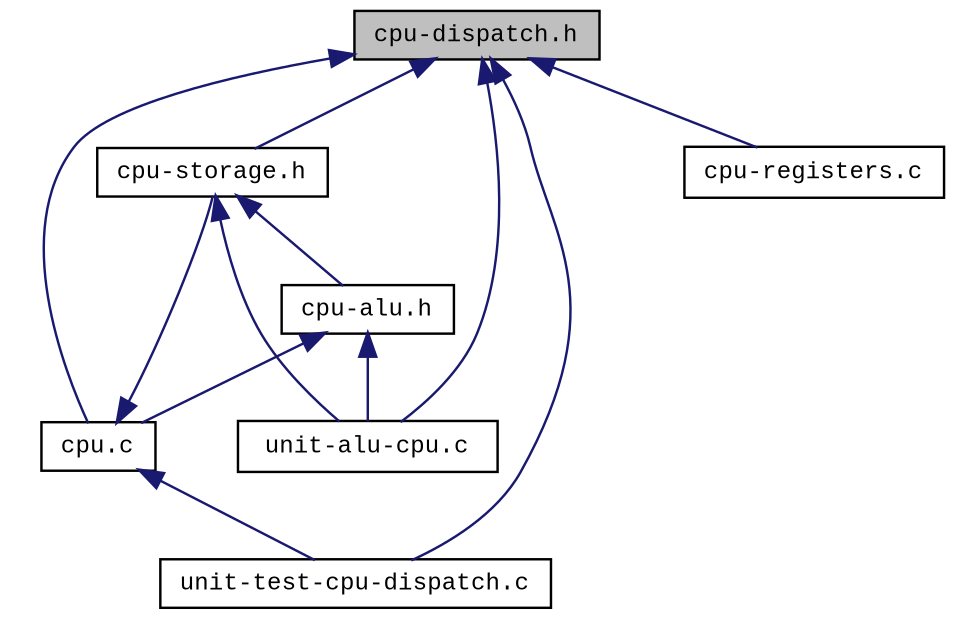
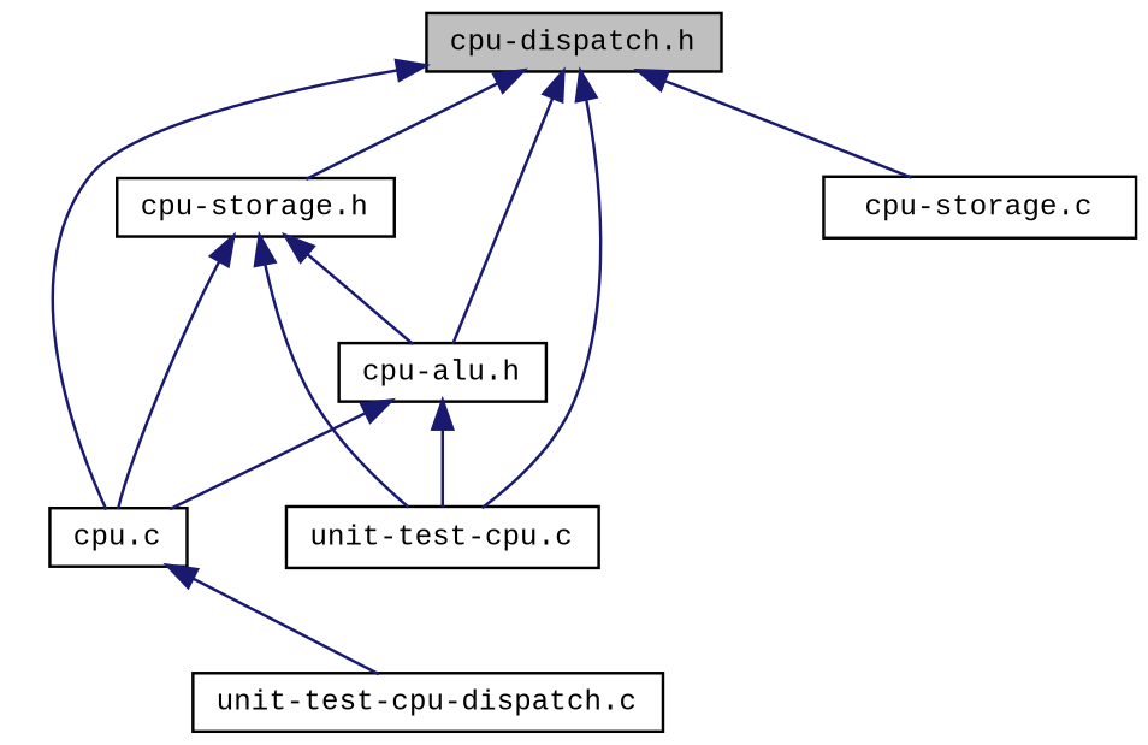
  digraph {
    fontname="Liberation Mono"
    node [color=black fillcolor=white fontname="Liberation Mono" fontsize=10 shape=record style=filled]
    edge [color=midnightblue dir=back fontname="Liberation Mono" fontsize=10 labelfontname=Helvetica labelfontsize=10 style=solid]
    n1 [fillcolor=grey75 fontcolor=black height=0.2 label="cpu-dispatch.h" width=0.4]
    n2 [height=0.2 label="cpu-storage.h" width=0.4]
    n3 [height=0.2 label="cpu-alu.h" width=0.4]
    n4 [height=0.2 label="cpu.c" width=0.4]
-   n5 [height=0.2 label="unit-alu-cpu.c" width=0.4]
-   n6 [height=0.2 label="cpu-registers.c" width=0.4]
+   n5 [height=0.2 label="unit-test-cpu.c" width=0.4]
+   n6 [height=0.2 label="cpu-storage.c" width=0.4]
    n7 [height=0.2 label="unit-test-cpu-dispatch.c" width=0.4]
    n1 -> n2
-   n1 -> n7
+   n1 -> n3
    n1 -> n4
    n1 -> n5
    n1 -> n6
    n2 -> n3
-   n4 -> n2
+   n2 -> n4
    n2 -> n5
    n3 -> n4
    n3 -> n5
    n4 -> n7
  }
